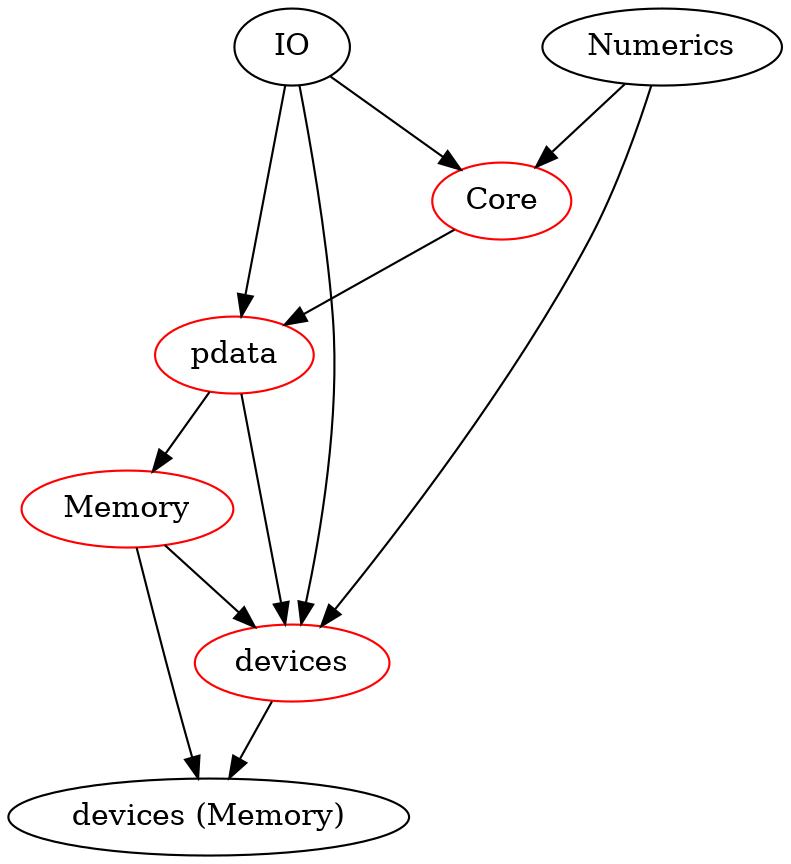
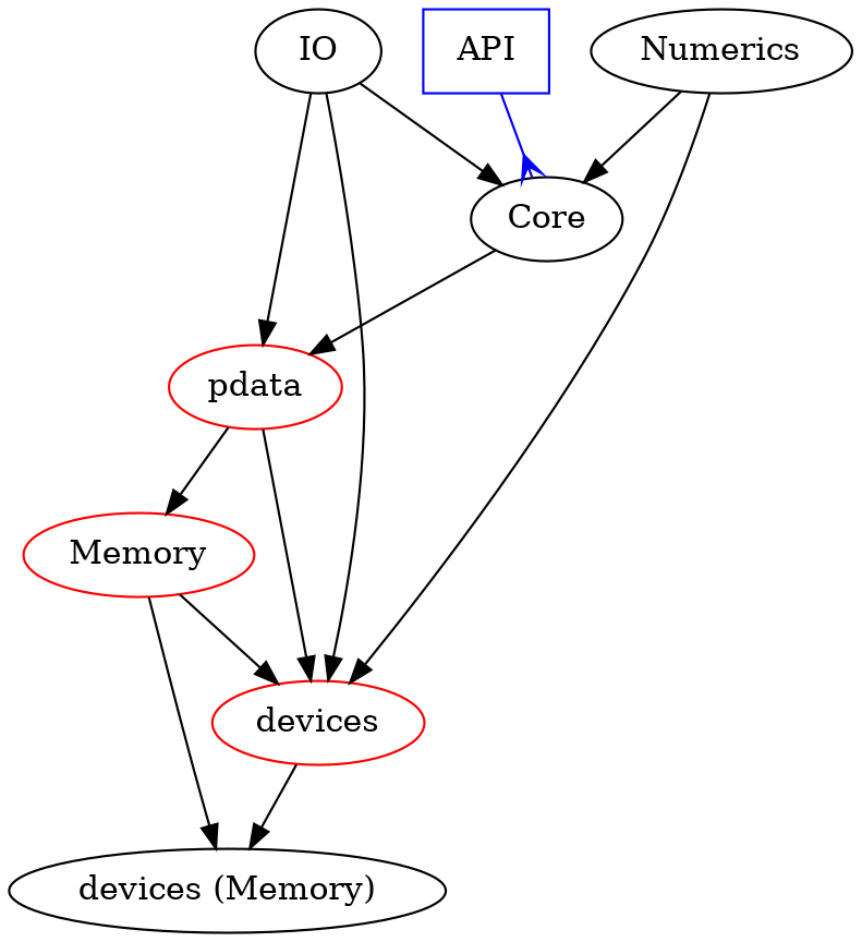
  digraph {
    node [color=red shape=oval]
-   Core
+   API [color=blue shape=box]
+   Core [color=black]
    pdata
    n4 [label=devices]
    n5 [label=Memory]
    "devices (Memory)" [color=black]
    Numerics [color=black]
    IO [color=black]
+   API -> Core [arrowhead=crow color=blue]
    Core -> pdata
    pdata -> n4
    pdata -> n5
    n4 -> "devices (Memory)"
    n5 -> n4
    n5 -> "devices (Memory)"
    Numerics -> Core
    Numerics -> n4
    IO -> Core
    IO -> pdata
    IO -> n4
  }
